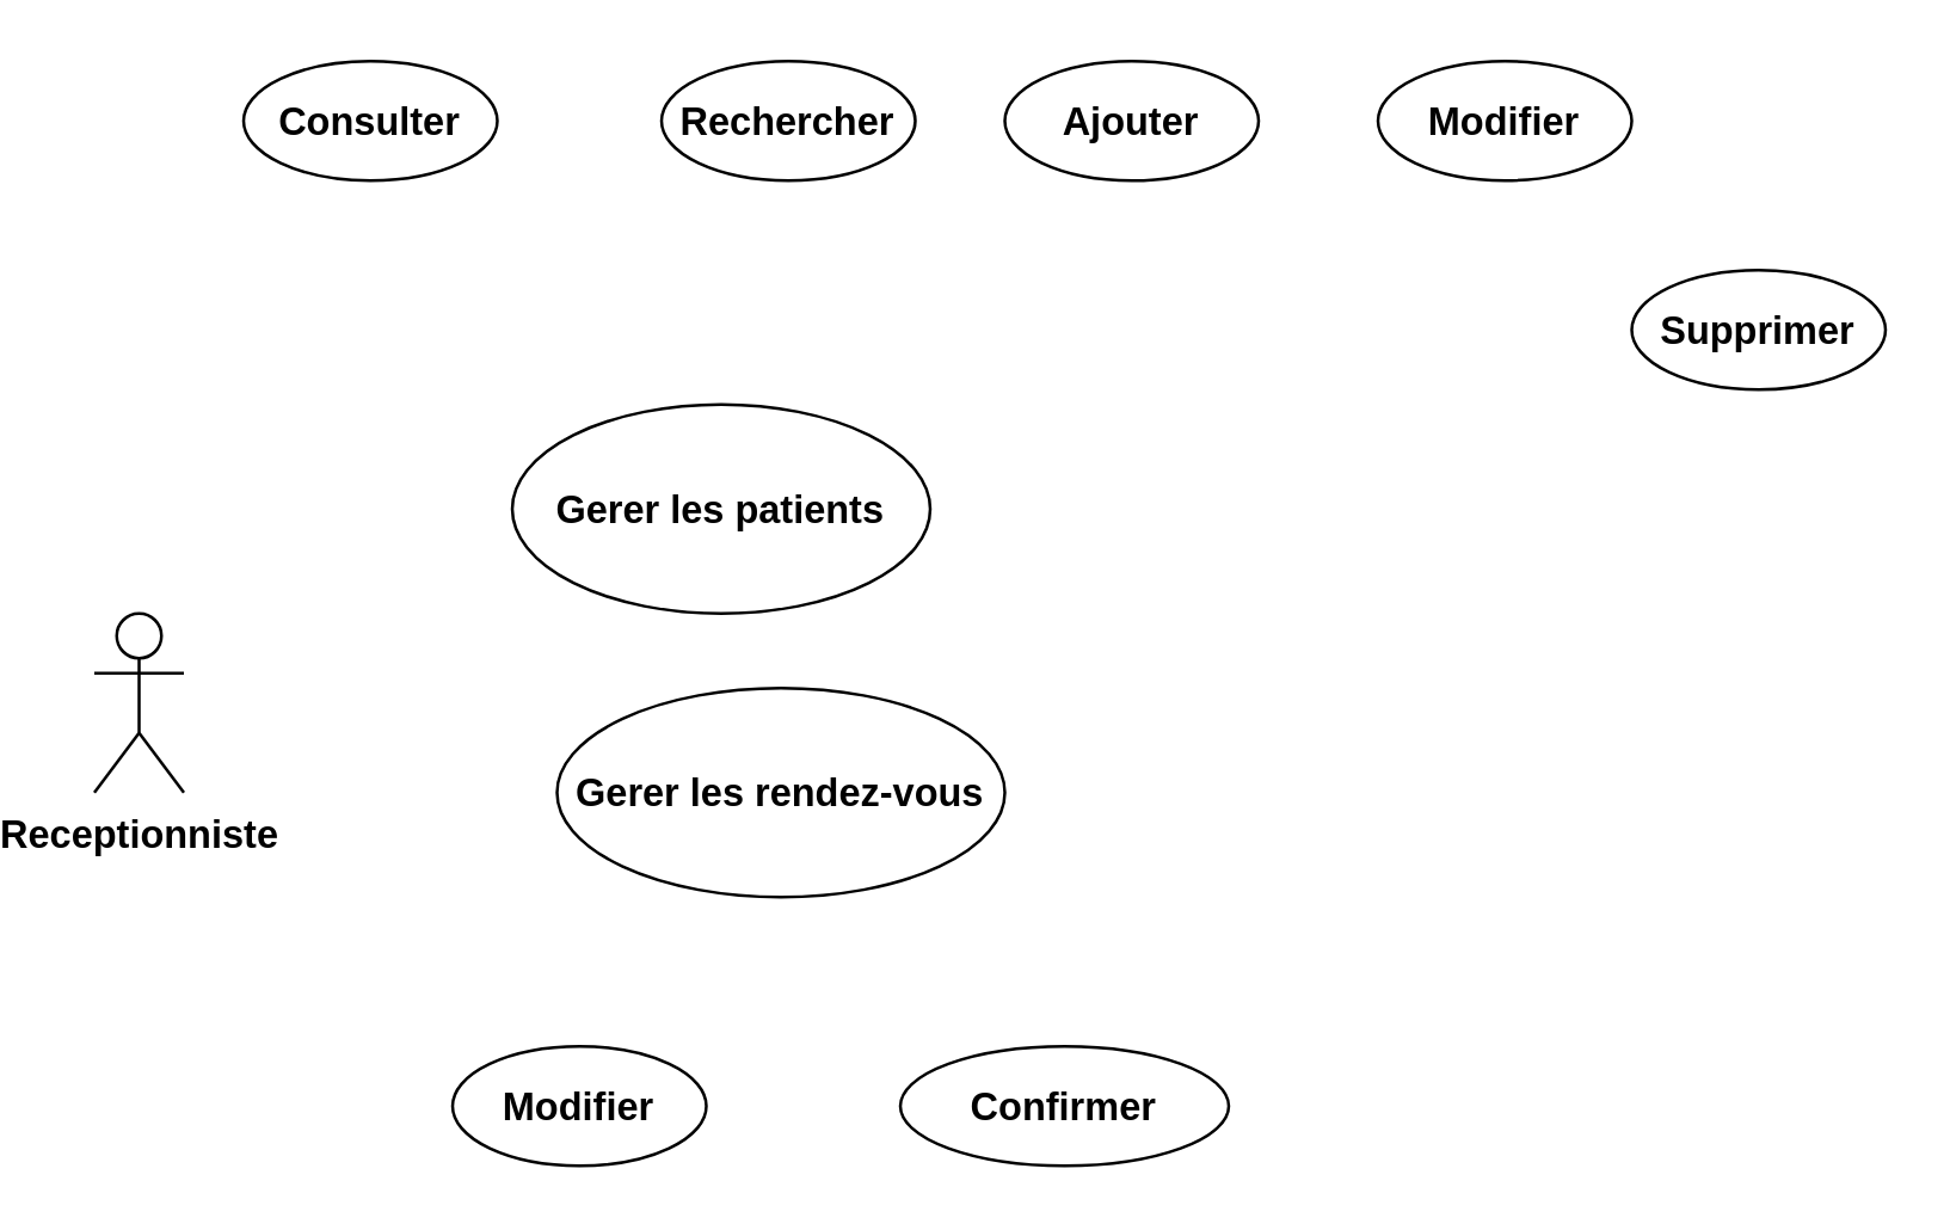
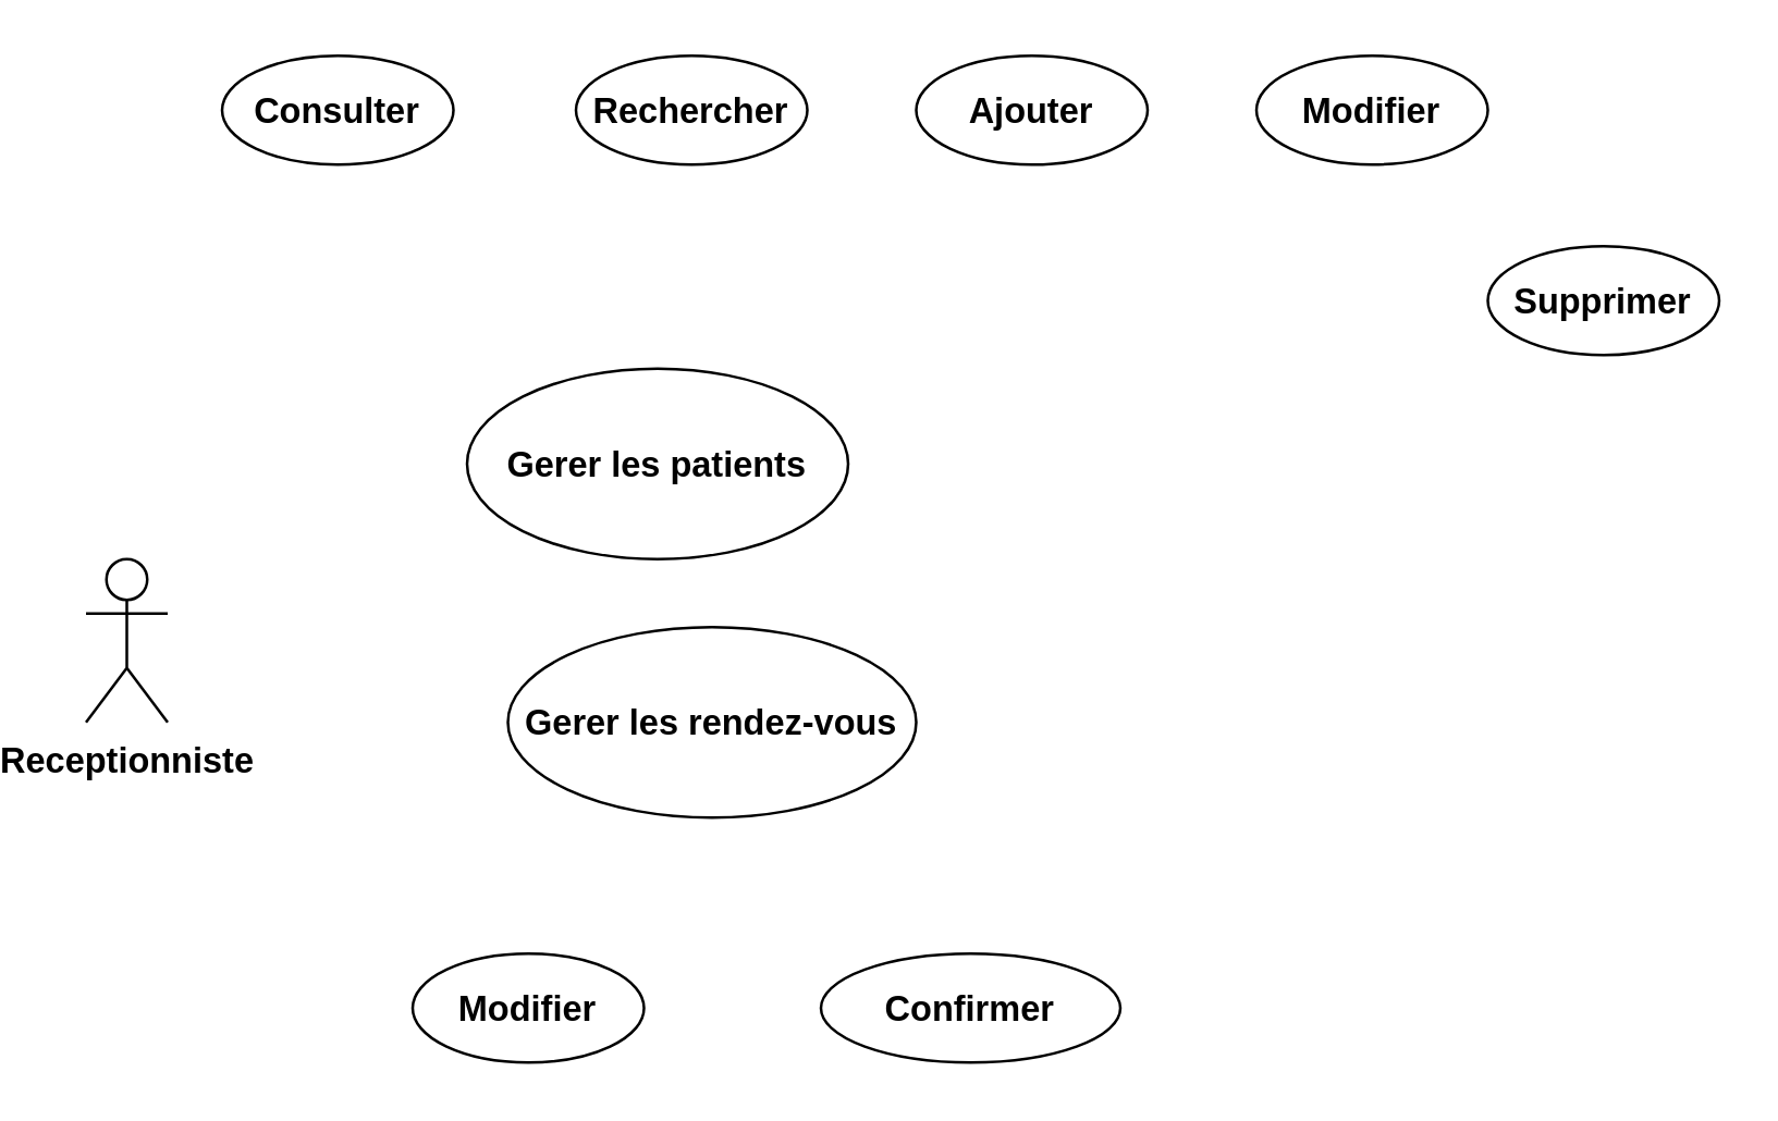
  <mxCell id="0" />
  <mxCell id="1" parent="0" />
  <mxCell id="2" value="Receptionniste" style="shape=umlActor;verticalLabelPosition=bottom;verticalAlign=top;html=1;fontSize=13;fontStyle=1" vertex="1" parent="1"><mxGeometry x="20" y="205" width="30" height="60" as="geometry" /></mxCell>
  <mxCell id="3" value="Gerer les patients" style="ellipse;whiteSpace=wrap;html=1;fontSize=13;fontStyle=1" vertex="1" parent="1"><mxGeometry x="160" y="135" width="140" height="70" as="geometry" /></mxCell>
  <mxCell id="4" value="Gerer les rendez-vous" style="ellipse;whiteSpace=wrap;html=1;fontSize=13;fontStyle=1" vertex="1" parent="1"><mxGeometry x="175" y="230" width="150" height="70" as="geometry" /></mxCell>
  <mxCell id="5" value="Modifier" style="ellipse;whiteSpace=wrap;html=1;fontSize=13;fontStyle=1" vertex="1" parent="1"><mxGeometry x="140" y="350" width="85" height="40" as="geometry" /></mxCell>
  <mxCell id="6" value="Confirmer" style="ellipse;whiteSpace=wrap;html=1;fontSize=13;fontStyle=1" vertex="1" parent="1"><mxGeometry x="290" y="350" width="110" height="40" as="geometry" /></mxCell>
  <mxCell id="7" value="Consulter" style="ellipse;whiteSpace=wrap;html=1;fontSize=13;fontStyle=1" vertex="1" parent="1"><mxGeometry x="70" y="20" width="85" height="40" as="geometry" /></mxCell>
- <mxCell id="8" value="Rechercher" style="ellipse;whiteSpace=wrap;html=1;fontSize=13;fontStyle=1" vertex="1" parent="1"><mxGeometry x="210" y="20" width="85" height="40" as="geometry" /></mxCell>
+ <mxCell id="8" value="Rechercher" style="ellipse;whiteSpace=wrap;html=1;fontSize=13;fontStyle=1" vertex="1" parent="1"><mxGeometry x="200" y="20" width="85" height="40" as="geometry" /></mxCell>
  <mxCell id="9" value="Ajouter" style="ellipse;whiteSpace=wrap;html=1;fontSize=13;fontStyle=1" vertex="1" parent="1"><mxGeometry x="325" y="20" width="85" height="40" as="geometry" /></mxCell>
  <mxCell id="10" value="Modifier" style="ellipse;whiteSpace=wrap;html=1;fontSize=13;fontStyle=1" vertex="1" parent="1"><mxGeometry x="450" y="20" width="85" height="40" as="geometry" /></mxCell>
  <mxCell id="11" value="Supprimer" style="ellipse;whiteSpace=wrap;html=1;fontSize=13;fontStyle=1" vertex="1" parent="1"><mxGeometry x="535" y="90" width="85" height="40" as="geometry" /></mxCell>
